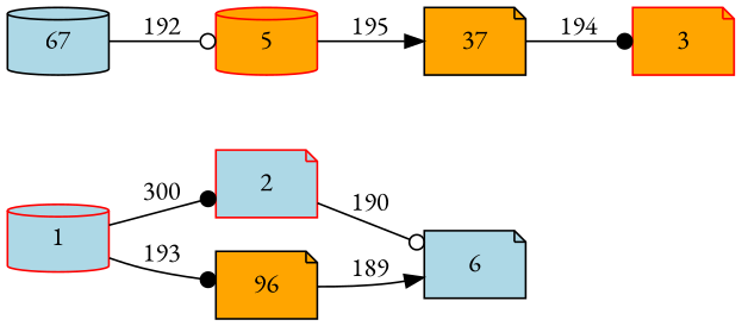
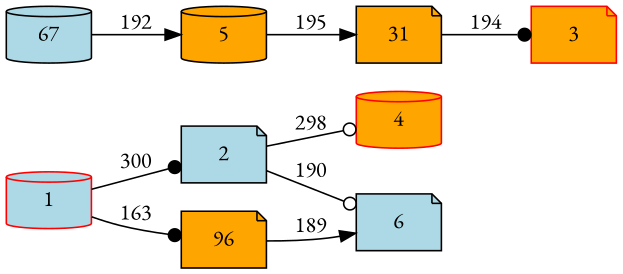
  digraph {
    fontname="EB Garamond"
    rankdir=LR
    node [color=red fillcolor=orange fontname="EB Garamond" shape=note style=filled]
    edge [arrowhead=dot fontname="EB Garamond"]
    1 [fillcolor=lightblue shape=cylinder]
-   2 [fillcolor=lightblue]
+   2 [color=black fillcolor=lightblue]
    n3 [color=black label=96]
+   4 [shape=cylinder]
    6 [color=black fillcolor=lightblue]
    67 [color=black fillcolor=lightblue shape=cylinder]
-   5 [shape=cylinder]
-   31 [color=black label=37]
+   5 [color=black shape=cylinder]
+   31 [color=black]
    3
    1 -> 2 [label=300]
-   1 -> n3 [label=193]
+   1 -> n3 [label=163]
+   2 -> 4 [arrowhead=odot label=298]
    2 -> 6 [arrowhead=odot label=190]
    n3 -> 6 [arrowhead=normal label=189]
-   67 -> 5 [arrowhead=odot label=192]
+   67 -> 5 [arrowhead=normal label=192]
    5 -> 31 [arrowhead=normal label=195]
    31 -> 3 [label=194]
  }
